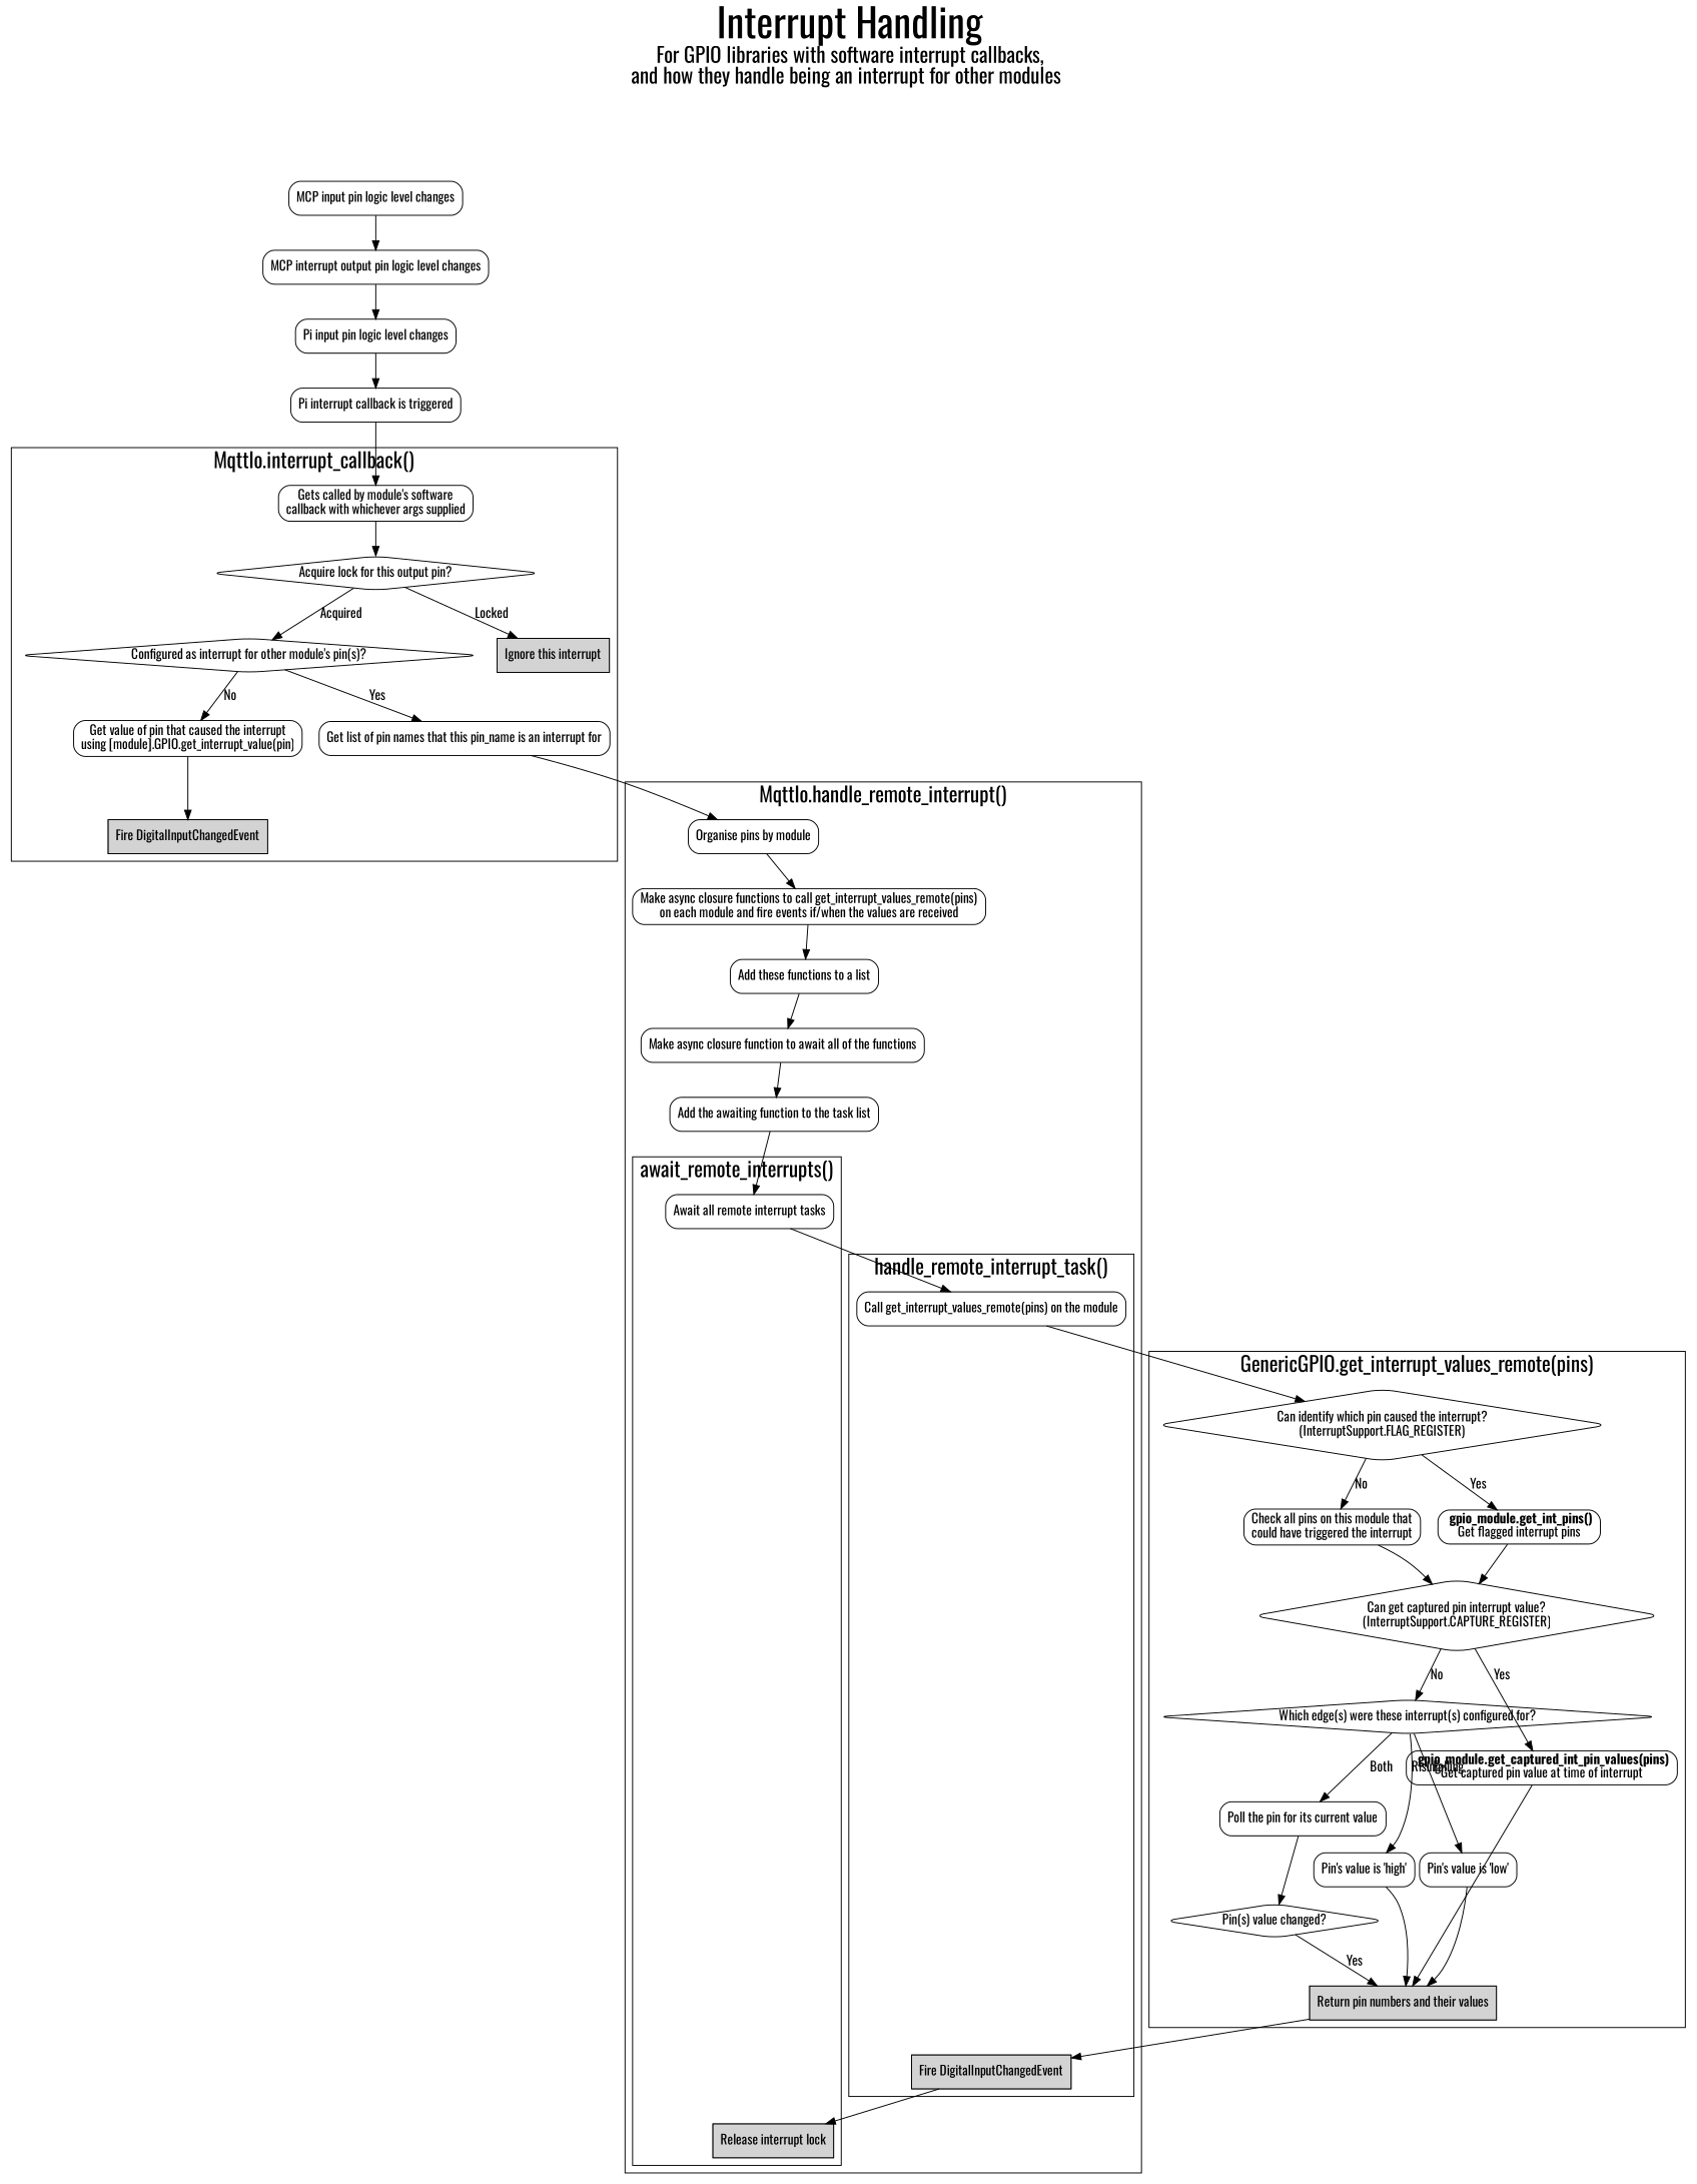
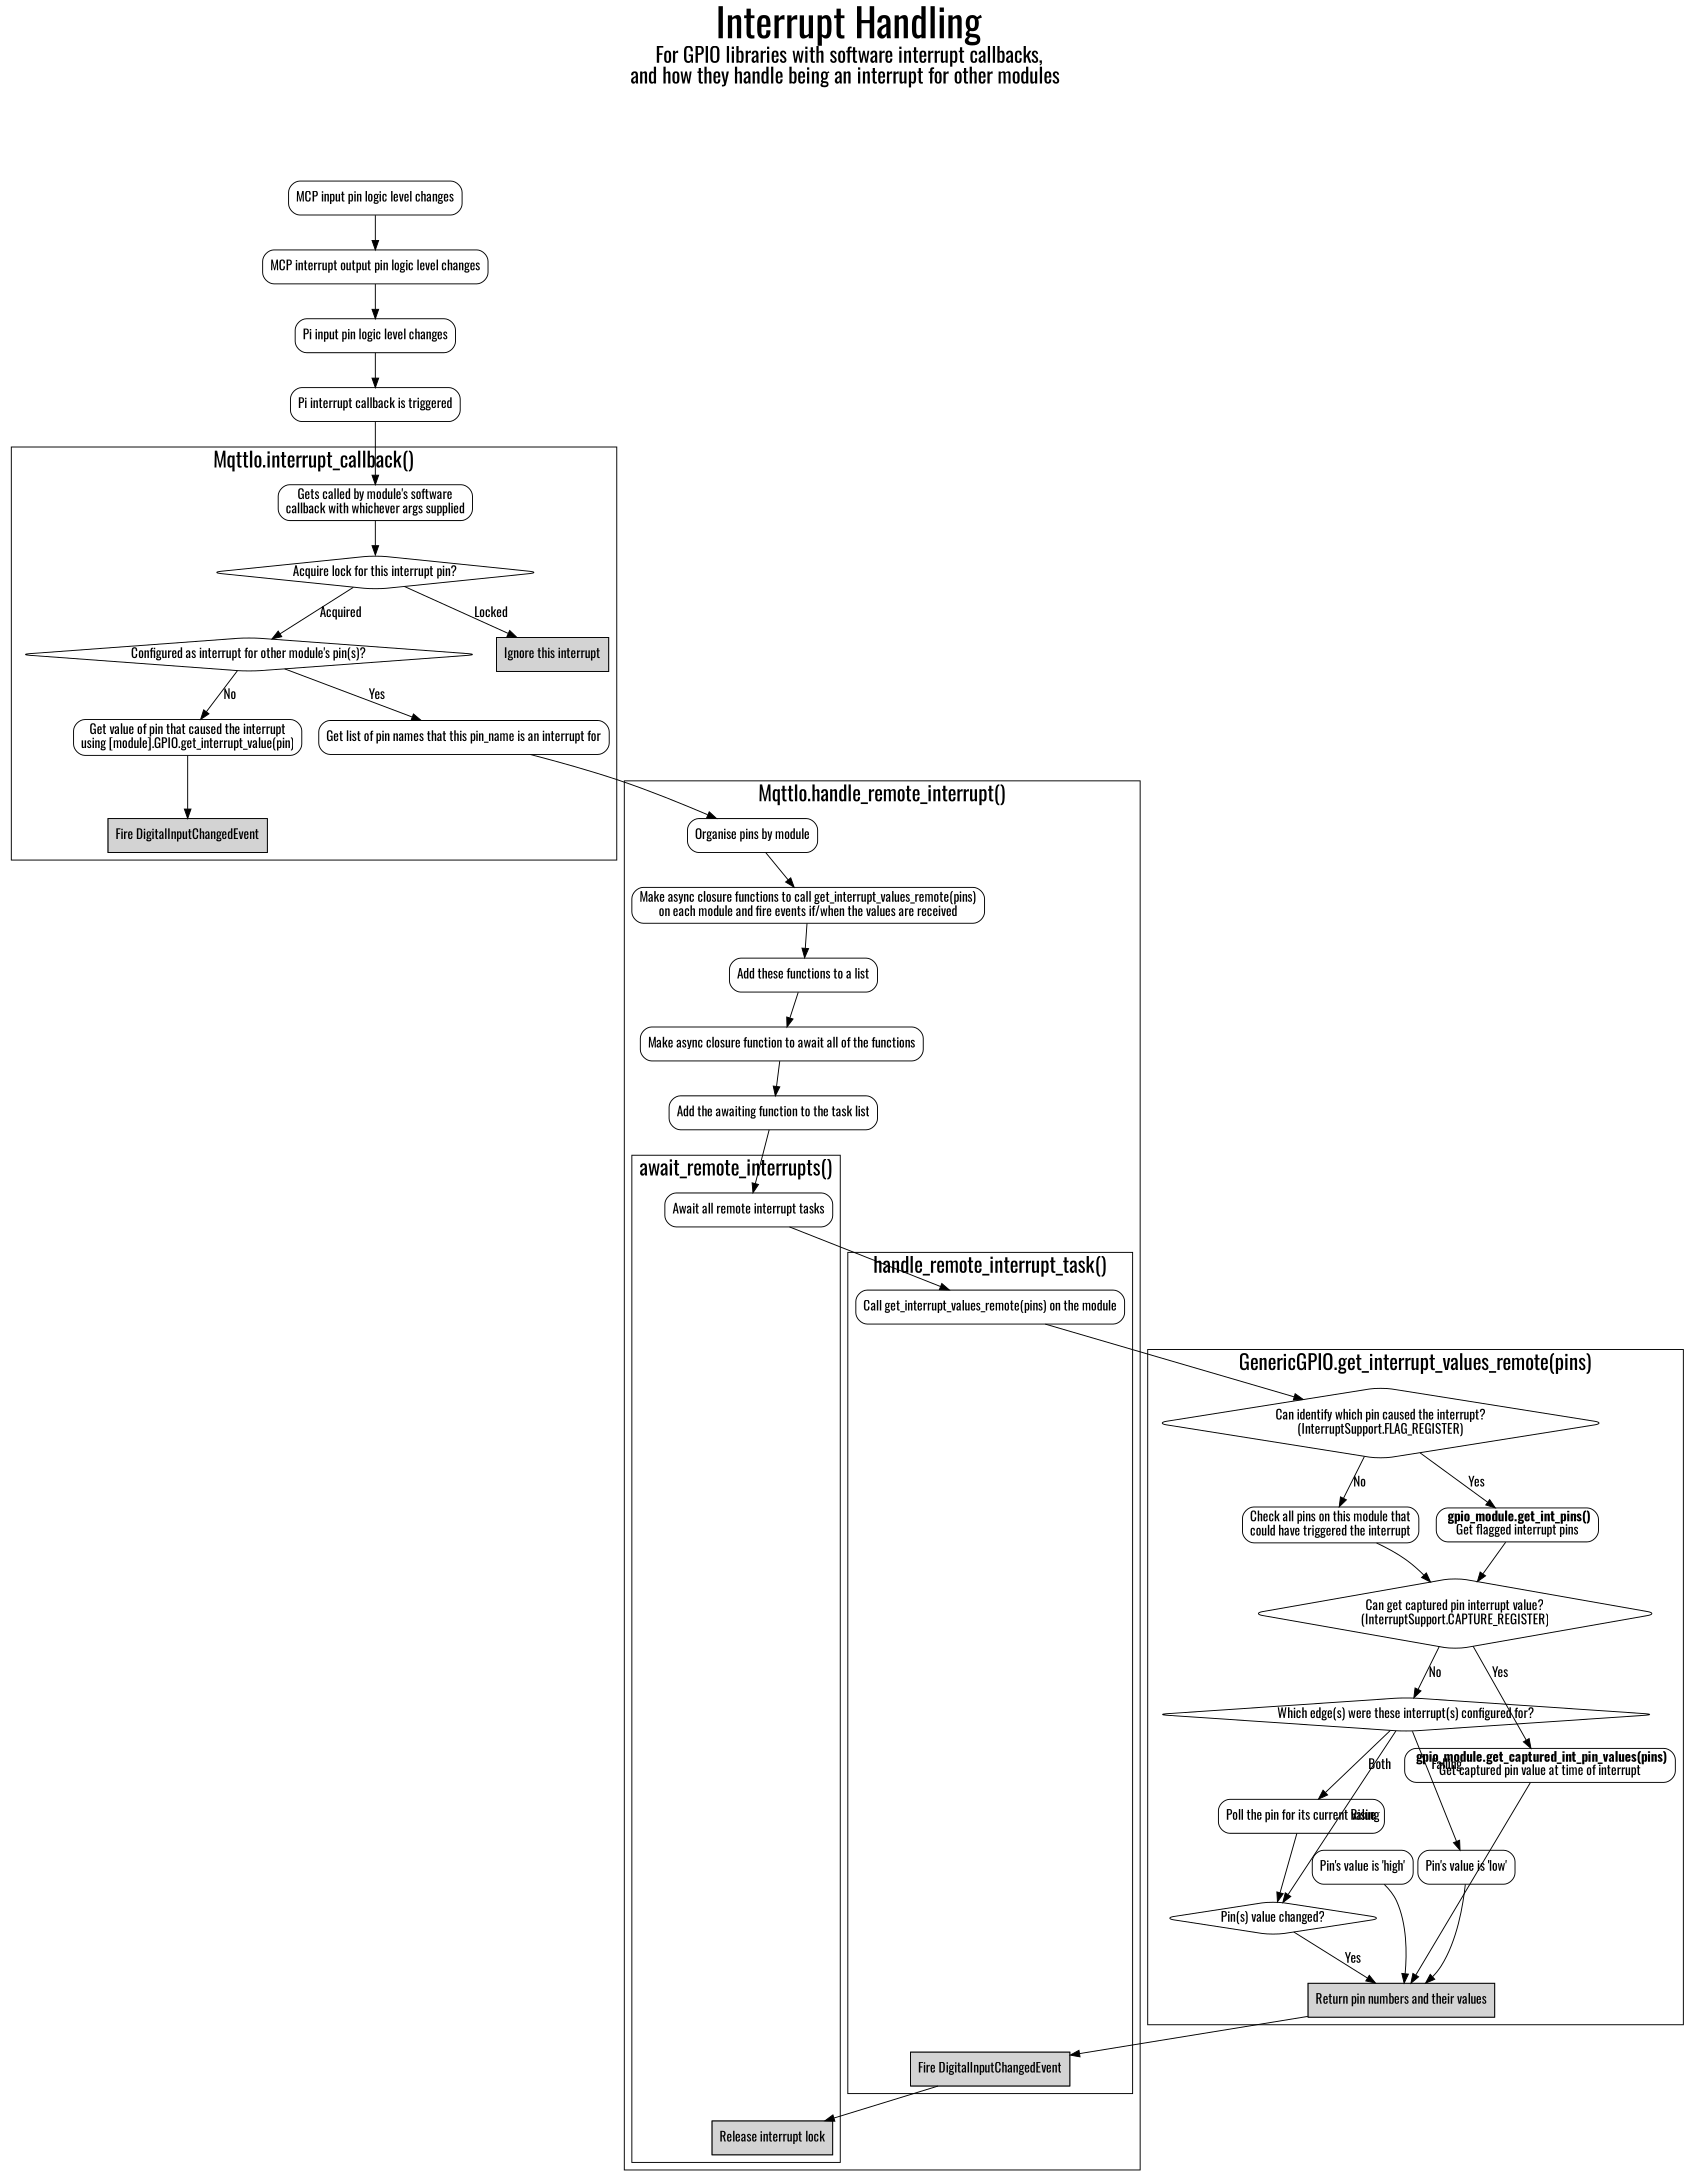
  digraph {
    fontname=Oswald
    label=< <font point-size="42">Interrupt Handling</font><br /> <font point-size="22">For GPIO libraries with software interrupt callbacks,<br />and how they handle being an interrupt for other modules</font> >
    labelloc=t
    newrank=true
    node [fontname=Oswald shape=box style=rounded]
    edge [fontname=Oswald]
    n1 [label="Configured as interrupt for other module's pin(s)?" shape=diamond]
-   n2 [label="Acquire lock for this output pin?" shape=diamond]
+   n2 [label="Acquire lock for this interrupt pin?" shape=diamond]
    n3 [label="Gets called by module's software\ncallback with whichever args supplied"]
    n4 [label="Ignore this interrupt" style=striped]
    n5 [label="Fire DigitalInputChangedEvent" style=striped]
    n6 [label="Get list of pin names that this pin_name is an interrupt for"]
    n7 [label="Get value of pin that caused the interrupt\nusing [module].GPIO.get_interrupt_value(pin)"]
    n8 [label="Call get_interrupt_values_remote(pins) on the module"]
    n9 [label="Fire DigitalInputChangedEvent" style=striped]
    n10 [label="Await all remote interrupt tasks"]
    n11 [label="Release interrupt lock" style=striped]
    n12 [label="Organise pins by module"]
    n13 [label="Make async closure functions to call get_interrupt_values_remote(pins)\non each module and fire events if/when the values are received"]
    n14 [label="Add these functions to a list"]
    n15 [label="Make async closure function to await all of the functions"]
    n16 [label="Add the awaiting function to the task list"]
    n17 [label="Can identify which pin caused the interrupt?\n(InterruptSupport.FLAG_REGISTER)" shape=diamond]
    n18 [label="Can get captured pin interrupt value?\n(InterruptSupport.CAPTURE_REGISTER)" shape=diamond]
    n19 [label="Which edge(s) were these interrupt(s) configured for?" shape=diamond]
    n20 [label="Pin(s) value changed?" shape=diamond]
    n21 [label="Check all pins on this module that\ncould have triggered the interrupt"]
    n22 [label="Poll the pin for its current value"]
    n23 [label=< <b>gpio_module.get_int_pins()</b><br /> Get flagged interrupt pins >]
    n24 [label=< <b>gpio_module.get_captured_int_pin_values(pins)</b><br /> Get captured pin value at time of interrupt >]
    n25 [label="Pin's value is 'high'"]
    n26 [label="Pin's value is 'low'"]
    n27 [label="Return pin numbers and their values" style=striped]
    n28 [label="MCP input pin logic level changes"]
    n29 [label="MCP interrupt output pin logic level changes"]
    n30 [label="Pi input pin logic level changes"]
    n31 [label="Pi interrupt callback is triggered"]
    subgraph cluster_1 {
      label=<<font point-size="22">MqttIo.interrupt_callback()</font>>
      n1
      n2
      n3
      n4
      n5
      n6
      n7
    }
    subgraph cluster_2 {
      label=<<font point-size="22">MqttIo.handle_remote_interrupt()</font>>
      n12
      n13
      n14
      n15
      n16
      subgraph cluster_3 {
        label=<<font point-size="22">handle_remote_interrupt_task()</font>>
        n8
        n9
      }
      subgraph cluster_4 {
        label=<<font point-size="22">await_remote_interrupts()</font>>
        n10
        n11
      }
    }
    subgraph cluster_5 {
      label=<<font point-size="22">GenericGPIO.get_interrupt_values_remote(pins)</font>>
      n17
      n18
      n19
      n20
      n21
      n22
      n23
      n24
      n25
      n26
      n27
    }
    n1 -> n6 [label=Yes]
    n1 -> n7 [label=No]
    n2 -> n1 [label=Acquired]
    n2 -> n4 [label=Locked]
    n3 -> n2
    n6 -> n12
    n7 -> n5
    n8 -> n17
    n9 -> n11
    n10 -> n8
    n12 -> n13
    n13 -> n14
    n14 -> n15
    n15 -> n16
    n16 -> n10
    n17 -> n21 [label=No]
    n17 -> n23 [label=Yes]
    n18 -> n19 [label=No]
    n18 -> n24 [label=Yes]
    n19 -> n22 [label=Both]
-   n19 -> n25 [label=Rising]
+   n19 -> n20 [label=Rising]
    n19 -> n26 [label=Falling]
    n20 -> n27 [label=Yes]
    n21 -> n18
    n22 -> n20
    n23 -> n18
    n24 -> n27
    n25 -> n27
    n26 -> n27
    n27 -> n9
    n28 -> n29
    n29 -> n30
    n30 -> n31
    n31 -> n3
  }
